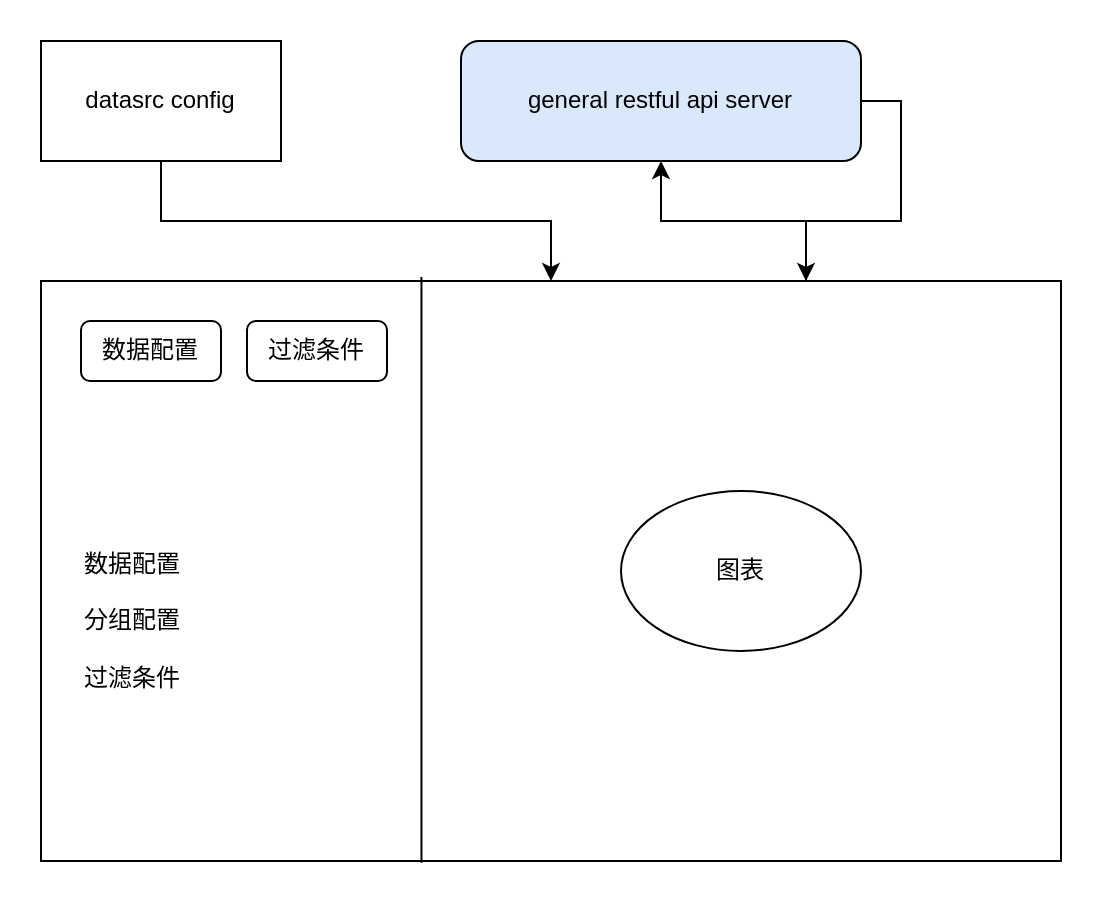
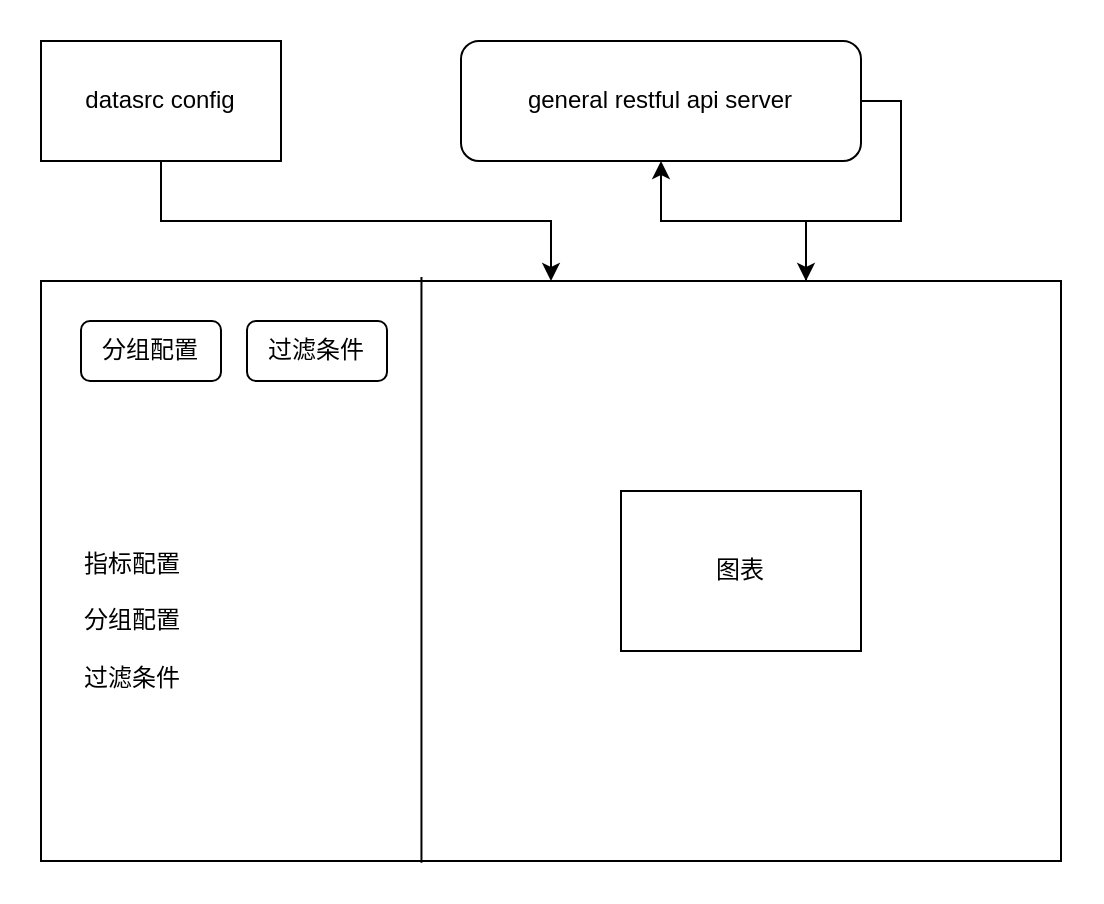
  <mxCell id="0" />
  <mxCell id="1" parent="0" />
  <mxCell id="2" style="edgeStyle=orthogonalEdgeStyle;rounded=0;orthogonalLoop=1;jettySize=auto;html=1;exitX=0.75;exitY=0;exitDx=0;exitDy=0;entryX=0.5;entryY=1;entryDx=0;entryDy=0;" edge="1" parent="1" source="3" target="10"><mxGeometry relative="1" as="geometry" /></mxCell>
  <mxCell id="3" value="" style="rounded=0;whiteSpace=wrap;html=1;" vertex="1" parent="1"><mxGeometry x="20" y="140" width="510" height="290" as="geometry" /></mxCell>
- <mxCell id="4" value="数据配置" style="rounded=1;whiteSpace=wrap;html=1;" vertex="1" parent="1"><mxGeometry x="40" y="160" width="70" height="30" as="geometry" /></mxCell>
+ <mxCell id="4" value="分组配置" style="rounded=1;whiteSpace=wrap;html=1;" vertex="1" parent="1"><mxGeometry x="40" y="160" width="70" height="30" as="geometry" /></mxCell>
  <mxCell id="5" value="过滤条件" style="rounded=1;whiteSpace=wrap;html=1;" vertex="1" parent="1"><mxGeometry x="123" y="160" width="70" height="30" as="geometry" /></mxCell>
  <mxCell id="6" value="" style="endArrow=none;html=1;entryX=0.373;entryY=-0.007;entryDx=0;entryDy=0;entryPerimeter=0;exitX=0.373;exitY=1.003;exitDx=0;exitDy=0;exitPerimeter=0;" edge="1" parent="1" source="3" target="3"><mxGeometry width="50" height="50" relative="1" as="geometry"><mxPoint x="20" y="500" as="sourcePoint" /><mxPoint x="70" y="450" as="targetPoint" /></mxGeometry></mxCell>
- <mxCell id="7" value="数据配置&lt;br&gt;&lt;br&gt;分组配置&lt;br&gt;&lt;br&gt;过滤条件" style="text;html=1;strokeColor=none;fillColor=none;align=left;verticalAlign=middle;whiteSpace=wrap;rounded=0;" vertex="1" parent="1"><mxGeometry x="40" y="220" width="90" height="180" as="geometry" /></mxCell>
- <mxCell id="8" value="图表" style="ellipse;whiteSpace=wrap;html=1;align=center;" vertex="1" parent="1"><mxGeometry x="310" y="245" width="120" height="80" as="geometry" /></mxCell>
+ <mxCell id="7" value="指标配置&lt;br&gt;&lt;br&gt;分组配置&lt;br&gt;&lt;br&gt;过滤条件" style="text;html=1;strokeColor=none;fillColor=none;align=left;verticalAlign=middle;whiteSpace=wrap;rounded=0;" vertex="1" parent="1"><mxGeometry x="40" y="220" width="90" height="180" as="geometry" /></mxCell>
+ <mxCell id="8" value="图表" style="whiteSpace=wrap;html=1;align=center;rounded=0;" vertex="1" parent="1"><mxGeometry x="310" y="245" width="120" height="80" as="geometry" /></mxCell>
  <mxCell id="9" style="edgeStyle=orthogonalEdgeStyle;rounded=0;orthogonalLoop=1;jettySize=auto;html=1;exitX=1;exitY=0.5;exitDx=0;exitDy=0;entryX=0.75;entryY=0;entryDx=0;entryDy=0;" edge="1" parent="1" source="10" target="3"><mxGeometry relative="1" as="geometry" /></mxCell>
- <mxCell id="10" value="general restful api server" style="rounded=1;whiteSpace=wrap;html=1;align=center;fillColor=#dae8fc;" vertex="1" parent="1"><mxGeometry x="230" y="20" width="200" height="60" as="geometry" /></mxCell>
+ <mxCell id="10" value="general restful api server" style="rounded=1;whiteSpace=wrap;html=1;align=center;" vertex="1" parent="1"><mxGeometry x="230" y="20" width="200" height="60" as="geometry" /></mxCell>
  <mxCell id="11" style="edgeStyle=orthogonalEdgeStyle;rounded=0;orthogonalLoop=1;jettySize=auto;html=1;exitX=0.5;exitY=1;exitDx=0;exitDy=0;" edge="1" parent="1" source="12" target="3"><mxGeometry relative="1" as="geometry" /></mxCell>
  <mxCell id="12" value="datasrc config" style="whiteSpace=wrap;html=1;align=center;rounded=0;" vertex="1" parent="1"><mxGeometry x="20" y="20" width="120" height="60" as="geometry" /></mxCell>
